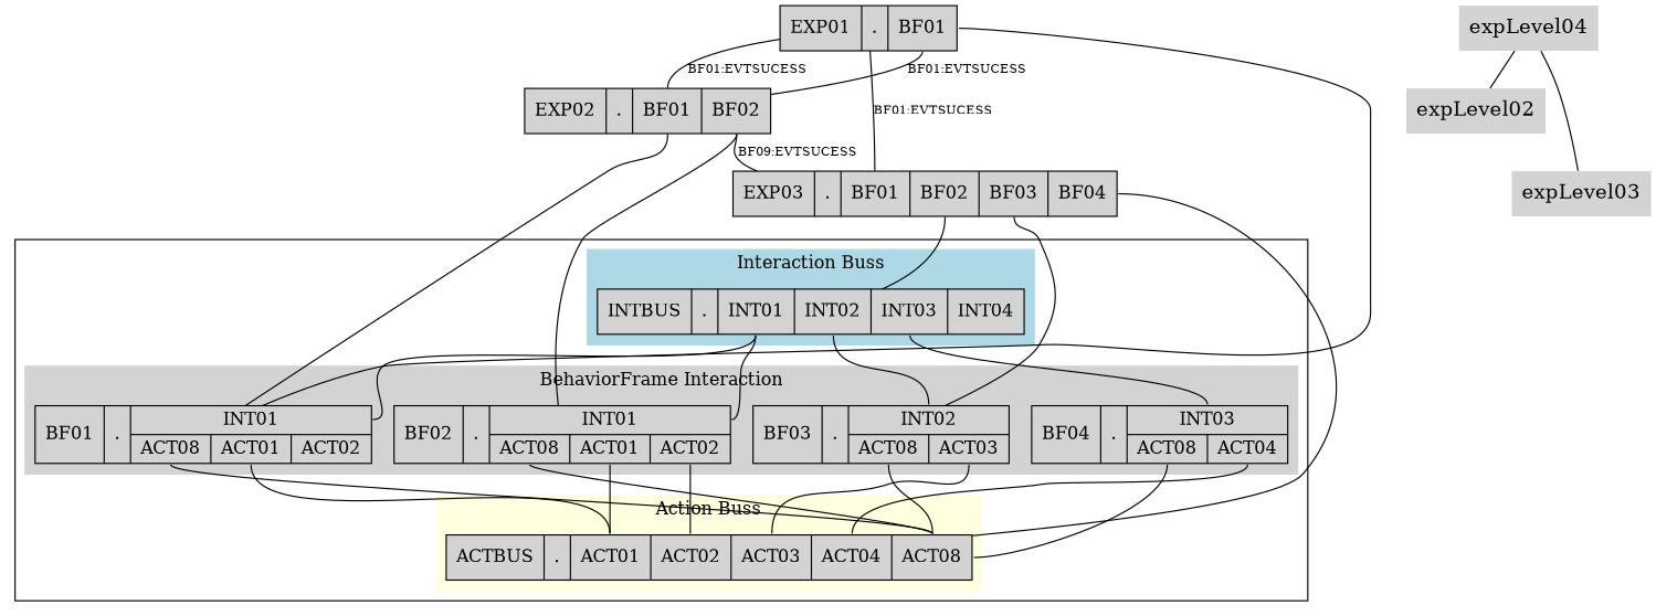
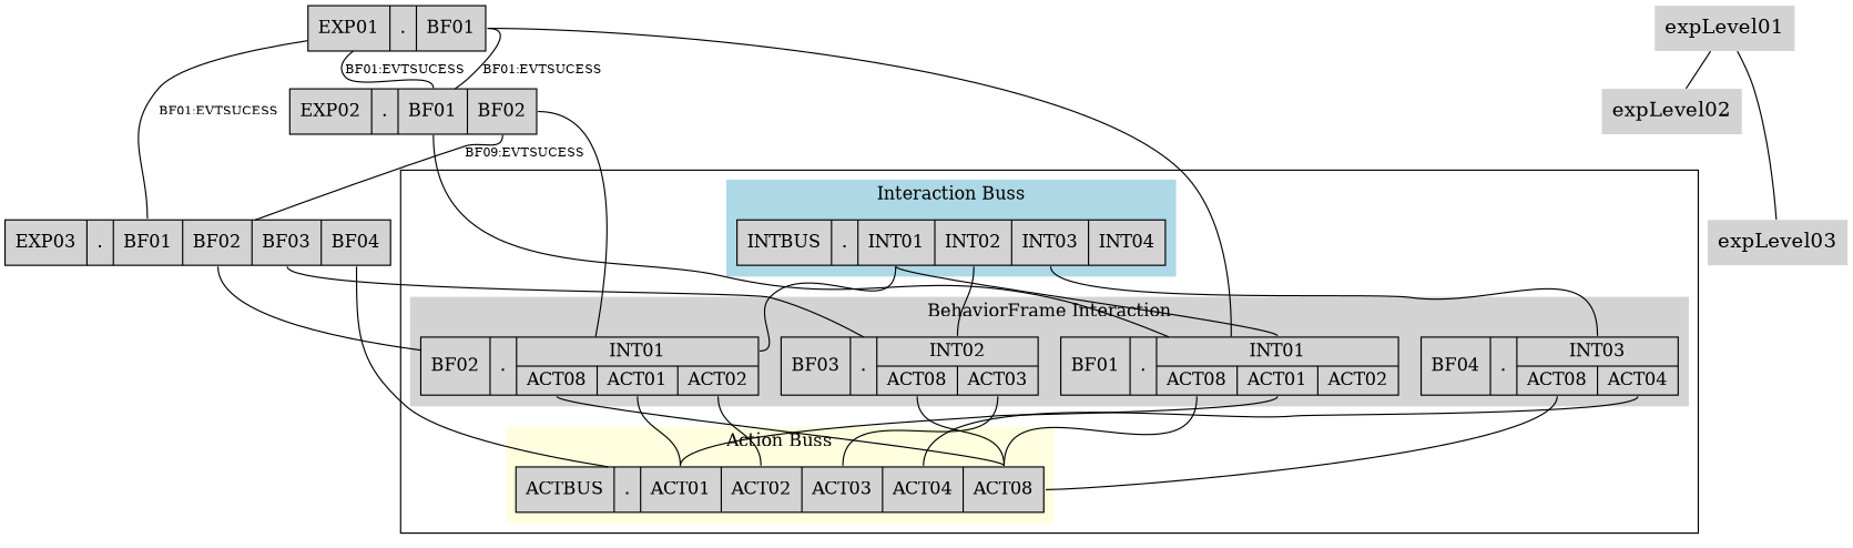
  graph {
    rankdir=TB
    node [shape=record style=filled]
    edge [tailport=bf01]
    n1 [label="<intbus> INTBUS|.|<int01> INT01|<int02>INT02|<int03>INT03|<int04>INT04"]
    n2 [label="<bf01> BF01|<f1>.|{<int01>INT01|{<act08>ACT08|<act01>ACT01|<act02>ACT02}}"]
    n3 [label="<bf02> BF02|<f1>.|{<int01>INT01|{<act08>ACT08|<act01>ACT01|<act02>ACT02}}"]
    n4 [label="<bf03> BF03|<f1>.|{<int02>INT02|{<act08>ACT08|<act03>ACT03}}"]
    n5 [label="<bf04> BF04|<f1>.|{<int03>INT03|{<act08>ACT08|<act04>ACT04}}"]
    n6 [label="<actbus> ACTBUS|.|<act01> ACT01|<act02>ACT02|<act03>ACT03|<act04>ACT04|<act08>ACT08"]
-   expLevel01 [fontsize=16 shape=plaintext label=expLevel04]
+   expLevel01 [fontsize=16 shape=plaintext]
    expLevel02 [fontsize=16 shape=plaintext]
    expLevel03 [fontsize=16 shape=plaintext]
    n10 [label="<exp01>EXP01|<f0>.|<bf01> BF01}"]
    n11 [label="<exp02>EXP02|<f0>.|<bf01> BF01|<bf02> BF02}"]
    n12 [label="<exp03>EXP03|<f0>.|<bf01> BF01|<bf02> BF02|<bf03> BF03 |<bf04> BF04}"]
    subgraph cluster_1 {
      subgraph cluster_2 {
        color=lightblue
        label="Interaction Buss"
        style=filled
        n1
      }
      subgraph cluster_3 {
        color=lightgrey
        label="BehaviorFrame Interaction"
        style=filled
        n2
        n3
        n4
        n5
      }
      subgraph cluster_4 {
        color=lightyellow
        label="Action Buss"
        style=filled
        n6
      }
    }
    subgraph sub_5 {
      color=lightgray
      label="BehaviorChain: BC01"
      ranksep=.75
      style=filled
      subgraph sub_6 {
        color=lightgray
        label="BehaviorChain: BC01"
        ranksep=.75
        style=filled
        expLevel01
        expLevel02
        expLevel03
      }
      subgraph sub_7 {
        color=lightgray
        label="BehaviorChain: BC01"
        rank=same
        ranksep=.75
        style=filled
        expLevel01
        n10
      }
      subgraph sub_8 {
        color=lightgray
        label="BehaviorChain: BC01"
        rank=same
        ranksep=.75
        style=filled
        expLevel02
        n11
      }
      subgraph sub_9 {
        color=lightgray
        label="BehaviorChain: BC01"
        rank=same
        ranksep=.75
        style=filled
        expLevel03
        n12
      }
    }
    n1 -- n2 [headport=int01 tailport=int01]
    n1 -- n3 [headport=int01 tailport=int01]
    n1 -- n4 [headport=int02 tailport=int02]
    n1 -- n5 [headport=int03 tailport=int03]
    n2 -- n6 [headport=act01 tailport=act01]
    n2 -- n6 [headport=act08 tailport=act08]
    n3 -- n6 [headport=act01 tailport=act01]
    n3 -- n6 [headport=act08 tailport=act08]
    n3 -- n6 [headport=act02 tailport=act02]
    n4 -- n6 [headport=act03 tailport=act03]
    n4 -- n6 [headport=act08 tailport=act08]
    n5 -- n6 [headport=act04 tailport=act04]
    n5 -- n6 [headport=act08 tailport=act08]
    expLevel01 -- expLevel02
    expLevel01 -- expLevel03
    n10 -- n2
    n10 -- n11 [fontsize=10 label="BF01:EVTSUCESS"]
    n11 -- n2
    n11 -- n3 [tailport=bf02]
    n11 -- n10 [fontsize=10 label="BF01:EVTSUCESS"]
    n11 -- n12 [fontsize=10 label="BF09:EVTSUCESS" tailport=bf02]
-   n12 -- n1 [tailport=bf02]
+   n12 -- n3 [tailport=bf02]
    n12 -- n4 [tailport=bf03]
    n12 -- n6 [tailport=bf04]
    n12 -- n10 [fontsize=10 label="BF01:EVTSUCESS"]
  }
